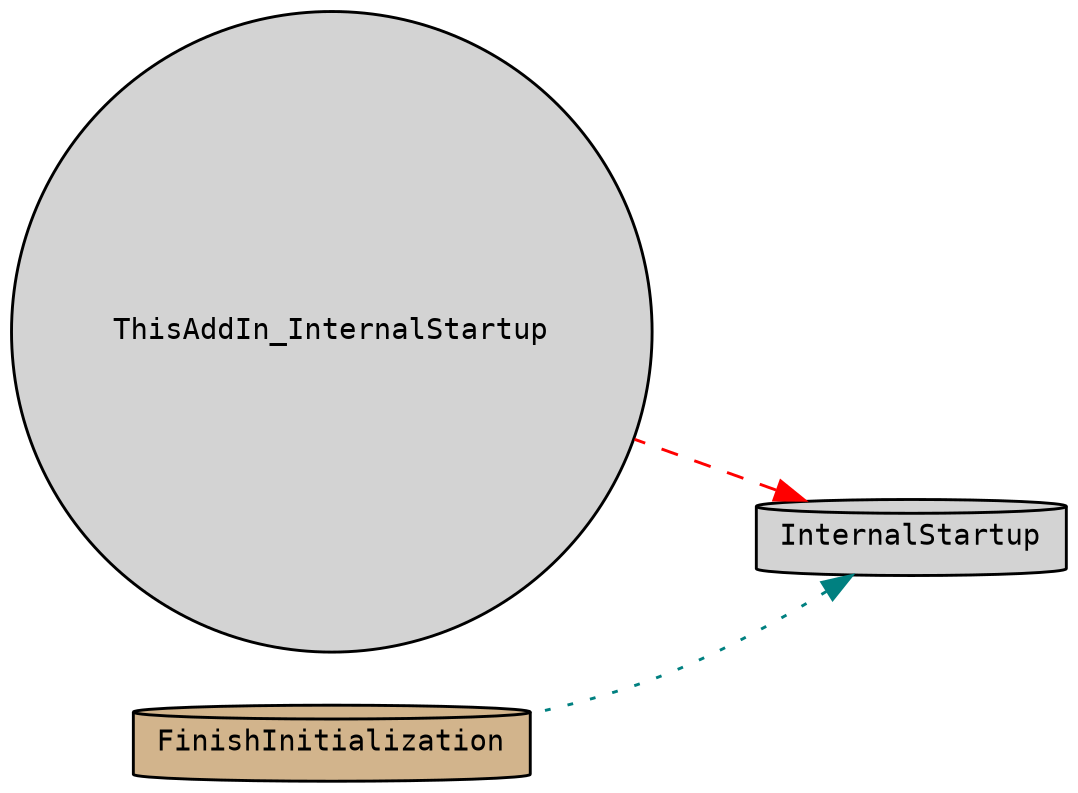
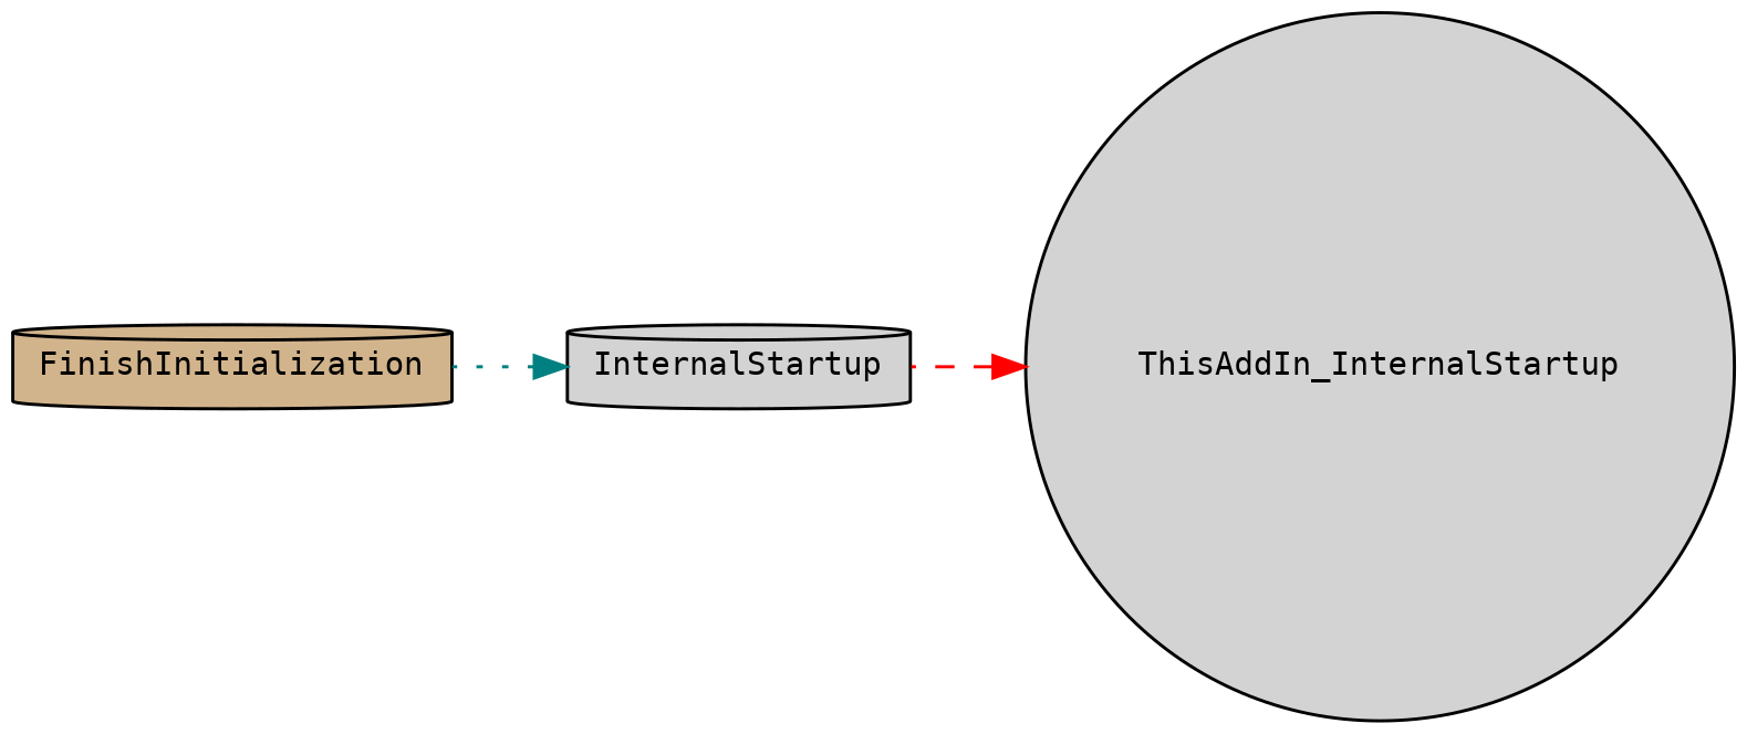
  digraph {
    fontname="DejaVu Sans Mono"
    rankdir=RL
    node [color=black fillcolor=lightgrey fontname="DejaVu Sans Mono" fontsize=10 shape=cylinder style=filled]
    edge [dir=back fontname="DejaVu Sans Mono" fontsize=10 labelfontname=Helvetica labelfontsize=10]
    n1 [fontcolor=black height=0.2 label=ThisAddIn_InternalStartup shape=circle width=0.4]
    n2 [height=0.2 label=InternalStartup width=0.4]
    n3 [fillcolor=tan height=0.2 label=FinishInitialization width=0.4]
-   n2 -> n1 [color=red style=dashed]
+   n1 -> n2 [color=red style=dashed]
    n2 -> n3 [color=teal style=dotted]
  }
